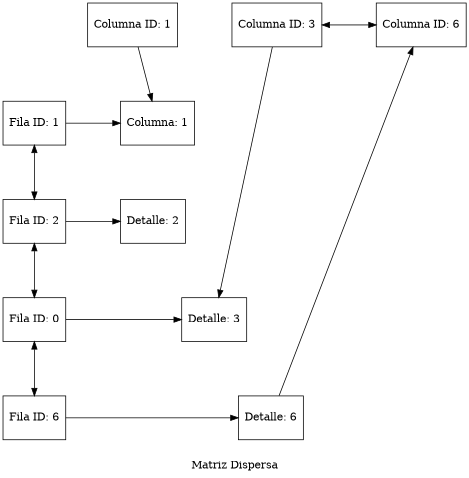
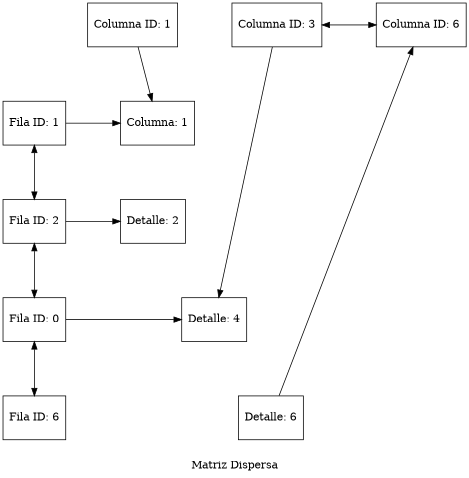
  digraph {
    label="Matriz Dispersa"
    nodesep=1
    ranksep=1
    node [fillcolor=white group=0 shape=box style=filled]
    n1 [height=0.8 label="Columna ID: 1"]
    n2 [height=0.8 label="Columna ID: 3"]
    n3 [height=0.8 label="Columna ID: 6"]
    n4 [height=0.8 label="Fila ID: 1"]
    n5 [group=1 height=0.8 label="Columna: 1"]
    n6 [height=0.8 label="Fila ID: 2"]
    n7 [group=2 height=0.8 label="Detalle: 2"]
    n8 [height=0.8 label="Fila ID: 0"]
-   n9 [group=3 height=0.8 label="Detalle: 3"]
+   n9 [group=3 height=0.8 label="Detalle: 4"]
    n10 [height=0.8 label="Fila ID: 6"]
    n11 [group=6 height=0.8 label="Detalle: 6"]
    subgraph sub_1 {
      rank=same
      n1
      n2
      n3
    }
    subgraph sub_2 {
      rank=same
      n4
      n5
    }
    subgraph sub_3 {
      rank=same
      n6
      n7
    }
    subgraph sub_4 {
      rank=same
      n8
      n9
    }
    subgraph sub_5 {
      rank=same
      n10
      n11
    }
    n1 -> n5
    n2 -> n3 [dir=both]
    n2 -> n9
    n4 -> n5
    n4 -> n6 [dir=both]
    n6 -> n7
    n6 -> n8 [dir=both]
    n8 -> n9
    n8 -> n10 [dir=both]
-   n10 -> n11
    n11 -> n3
  }
